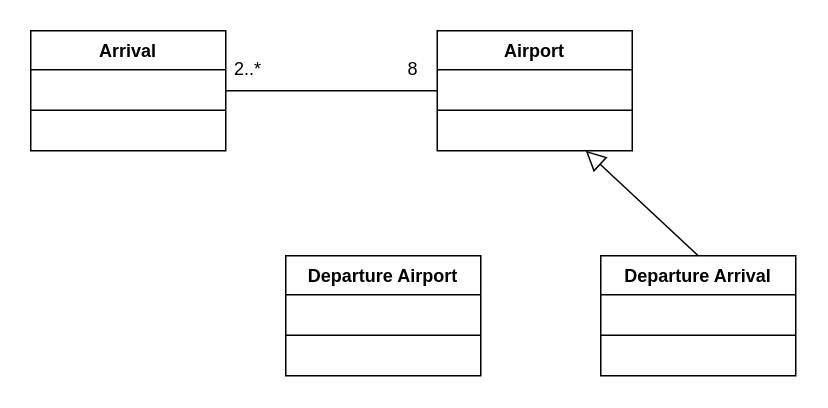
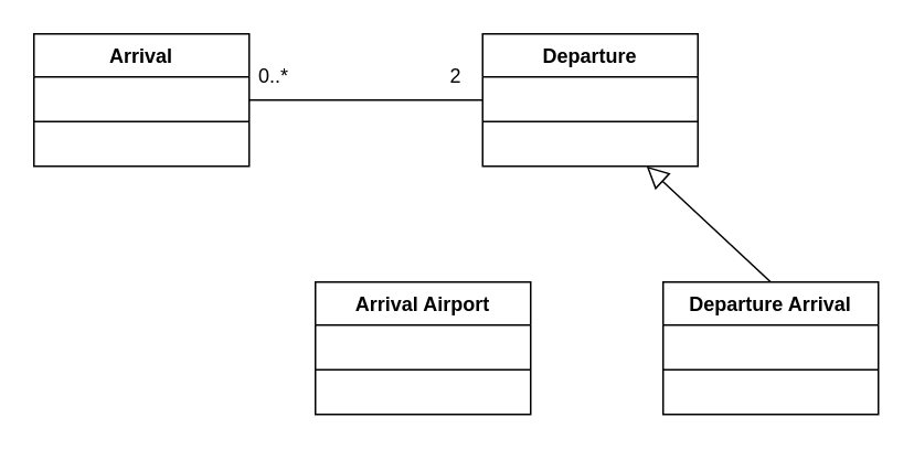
  <mxCell id="0" />
  <mxCell id="1" parent="0" />
  <mxCell id="2" value="Arrival" style="swimlane;fontStyle=1;align=center;verticalAlign=top;childLayout=stackLayout;horizontal=1;startSize=26;horizontalStack=0;resizeParent=1;resizeParentMax=0;resizeLast=0;collapsible=1;marginBottom=0;whiteSpace=wrap;html=1;fillColor=none;" vertex="1" parent="1"><mxGeometry x="20" y="20" width="130" height="80" as="geometry" /></mxCell>
  <mxCell id="3" value="" style="line;strokeWidth=1;fillColor=none;align=left;verticalAlign=middle;spacingTop=-1;spacingLeft=3;spacingRight=3;rotatable=0;labelPosition=right;points=[];portConstraint=eastwest;strokeColor=inherit;" vertex="1" parent="2"><mxGeometry y="26" width="130" height="54" as="geometry" /></mxCell>
- <mxCell id="4" value="Airport" style="swimlane;fontStyle=1;align=center;verticalAlign=top;childLayout=stackLayout;horizontal=1;startSize=26;horizontalStack=0;resizeParent=1;resizeParentMax=0;resizeLast=0;collapsible=1;marginBottom=0;whiteSpace=wrap;html=1;fillColor=none;" vertex="1" parent="1"><mxGeometry x="291" y="20" width="130" height="80" as="geometry" /></mxCell>
+ <mxCell id="4" value="Departure" style="swimlane;fontStyle=1;align=center;verticalAlign=top;childLayout=stackLayout;horizontal=1;startSize=26;horizontalStack=0;resizeParent=1;resizeParentMax=0;resizeLast=0;collapsible=1;marginBottom=0;whiteSpace=wrap;html=1;fillColor=none;" vertex="1" parent="1"><mxGeometry x="291" y="20" width="130" height="80" as="geometry" /></mxCell>
  <mxCell id="5" value="" style="line;strokeWidth=1;fillColor=none;align=left;verticalAlign=middle;spacingTop=-1;spacingLeft=3;spacingRight=3;rotatable=0;labelPosition=right;points=[];portConstraint=eastwest;strokeColor=inherit;" vertex="1" parent="4"><mxGeometry y="26" width="130" height="54" as="geometry" /></mxCell>
  <mxCell id="6" value="" style="endArrow=none;html=1;rounded=0;entryX=0;entryY=0.5;entryDx=0;entryDy=0;" edge="1" parent="1" target="4"><mxGeometry width="50" height="50" relative="1" as="geometry"><mxPoint x="150" y="60" as="sourcePoint" /><mxPoint x="290" y="60" as="targetPoint" /></mxGeometry></mxCell>
- <mxCell id="7" value="8" style="text;html=1;align=center;verticalAlign=middle;whiteSpace=wrap;rounded=0;" vertex="1" parent="1"><mxGeometry x="260" y="41" width="30" height="10" as="geometry" /></mxCell>
- <mxCell id="8" value="2..*" style="text;html=1;align=center;verticalAlign=middle;whiteSpace=wrap;rounded=0;" vertex="1" parent="1"><mxGeometry x="150" y="41" width="30" height="10" as="geometry" /></mxCell>
- <mxCell id="9" value="Departure Airport" style="swimlane;fontStyle=1;align=center;verticalAlign=top;childLayout=stackLayout;horizontal=1;startSize=26;horizontalStack=0;resizeParent=1;resizeParentMax=0;resizeLast=0;collapsible=1;marginBottom=0;whiteSpace=wrap;html=1;fillColor=none;" vertex="1" parent="1"><mxGeometry x="190" y="170" width="130" height="80" as="geometry" /></mxCell>
+ <mxCell id="7" value="2" style="text;html=1;align=center;verticalAlign=middle;whiteSpace=wrap;rounded=0;" vertex="1" parent="1"><mxGeometry x="260" y="41" width="30" height="10" as="geometry" /></mxCell>
+ <mxCell id="8" value="0..*" style="text;html=1;align=center;verticalAlign=middle;whiteSpace=wrap;rounded=0;" vertex="1" parent="1"><mxGeometry x="150" y="41" width="30" height="10" as="geometry" /></mxCell>
+ <mxCell id="9" value="Arrival Airport" style="swimlane;fontStyle=1;align=center;verticalAlign=top;childLayout=stackLayout;horizontal=1;startSize=26;horizontalStack=0;resizeParent=1;resizeParentMax=0;resizeLast=0;collapsible=1;marginBottom=0;whiteSpace=wrap;html=1;fillColor=none;" vertex="1" parent="1"><mxGeometry x="190" y="170" width="130" height="80" as="geometry" /></mxCell>
  <mxCell id="10" value="" style="line;strokeWidth=1;fillColor=none;align=left;verticalAlign=middle;spacingTop=-1;spacingLeft=3;spacingRight=3;rotatable=0;labelPosition=right;points=[];portConstraint=eastwest;strokeColor=inherit;" vertex="1" parent="9"><mxGeometry y="26" width="130" height="54" as="geometry" /></mxCell>
  <mxCell id="11" value="Departure Arrival" style="swimlane;fontStyle=1;align=center;verticalAlign=top;childLayout=stackLayout;horizontal=1;startSize=26;horizontalStack=0;resizeParent=1;resizeParentMax=0;resizeLast=0;collapsible=1;marginBottom=0;whiteSpace=wrap;html=1;fillColor=none;" vertex="1" parent="1"><mxGeometry x="400" y="170" width="130" height="80" as="geometry" /></mxCell>
  <mxCell id="12" value="" style="line;strokeWidth=1;fillColor=none;align=left;verticalAlign=middle;spacingTop=-1;spacingLeft=3;spacingRight=3;rotatable=0;labelPosition=right;points=[];portConstraint=eastwest;strokeColor=inherit;" vertex="1" parent="11"><mxGeometry y="26" width="130" height="54" as="geometry" /></mxCell>
  <mxCell id="13" value="" style="endArrow=block;html=1;rounded=0;endFill=0;endSize=11;elbow=vertical;exitX=0.5;exitY=0;exitDx=0;exitDy=0;" edge="1" parent="1" source="11"><mxGeometry width="50" height="50" relative="1" as="geometry"><mxPoint x="420" y="140" as="sourcePoint" /><mxPoint x="390" y="100" as="targetPoint" /></mxGeometry></mxCell>
